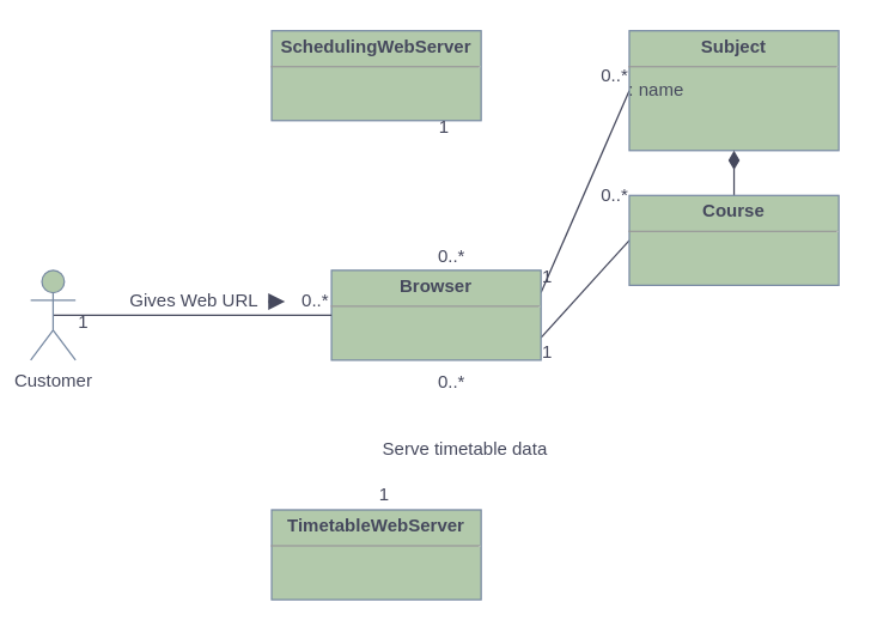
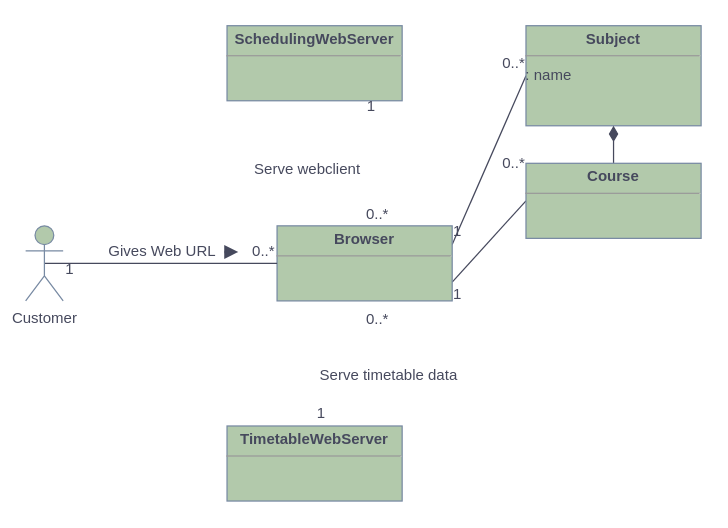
  <mxCell id="0" />
  <mxCell id="1" parent="0" />
  <mxCell id="2" style="rounded=0;orthogonalLoop=1;jettySize=auto;html=1;exitX=1;exitY=0.25;exitDx=0;exitDy=0;entryX=0;entryY=0.5;entryDx=0;entryDy=0;strokeColor=#46495D;strokeWidth=1;fontColor=#46495D;startArrow=none;startFill=0;endArrow=none;endFill=0;fillColor=#B2C9AB;" edge="1" parent="1" source="4" target="19"><mxGeometry relative="1" as="geometry" /></mxCell>
  <mxCell id="3" style="edgeStyle=none;rounded=0;orthogonalLoop=1;jettySize=auto;html=1;exitX=1;exitY=0.75;exitDx=0;exitDy=0;entryX=0;entryY=0.5;entryDx=0;entryDy=0;strokeColor=#46495D;strokeWidth=1;fontColor=#46495D;startArrow=none;startFill=0;endArrow=none;endFill=0;fillColor=#B2C9AB;" edge="1" parent="1" source="4" target="21"><mxGeometry relative="1" as="geometry" /></mxCell>
  <mxCell id="4" value="&lt;p style=&quot;margin:0px;margin-top:4px;text-align:center;&quot;&gt;&lt;b&gt;Browser&lt;/b&gt;&lt;br&gt;&lt;/p&gt;&lt;hr size=&quot;1&quot;&gt;&lt;div style=&quot;height:2px;&quot;&gt;&lt;/div&gt;" style="verticalAlign=top;align=left;overflow=fill;fontSize=12;fontFamily=Helvetica;html=1;labelBackgroundColor=none;fillColor=#B2C9AB;strokeColor=#788AA3;fontColor=#46495D;" vertex="1" parent="1"><mxGeometry x="221" y="180" width="140" height="60" as="geometry" /></mxCell>
  <mxCell id="5" value="&lt;p style=&quot;margin:0px;margin-top:4px;text-align:center;&quot;&gt;&lt;b&gt;TimetableWebServer&lt;/b&gt;&lt;br&gt;&lt;/p&gt;&lt;hr size=&quot;1&quot;&gt;&lt;div style=&quot;height:2px;&quot;&gt;&lt;/div&gt;" style="verticalAlign=top;align=left;overflow=fill;fontSize=12;fontFamily=Helvetica;html=1;labelBackgroundColor=none;fillColor=#B2C9AB;strokeColor=#788AA3;fontColor=#46495D;" vertex="1" parent="1"><mxGeometry x="181" y="340" width="140" height="60" as="geometry" /></mxCell>
  <mxCell id="6" value="0..*" style="text;html=1;align=center;verticalAlign=middle;resizable=0;points=[];autosize=1;strokeColor=none;fillColor=none;labelBackgroundColor=none;fontColor=#46495D;" vertex="1" parent="1"><mxGeometry x="190" y="186" width="40" height="30" as="geometry" /></mxCell>
  <mxCell id="7" value="1" style="text;html=1;align=center;verticalAlign=middle;resizable=0;points=[];autosize=1;strokeColor=none;fillColor=none;labelBackgroundColor=none;fontColor=#46495D;" vertex="1" parent="1"><mxGeometry x="40" y="200" width="30" height="30" as="geometry" /></mxCell>
  <mxCell id="8" value="1" style="text;html=1;align=center;verticalAlign=middle;resizable=0;points=[];autosize=1;strokeColor=none;fillColor=none;labelBackgroundColor=none;fontColor=#46495D;" vertex="1" parent="1"><mxGeometry x="241" y="315" width="30" height="30" as="geometry" /></mxCell>
  <mxCell id="9" value="0..*" style="text;html=1;align=center;verticalAlign=middle;resizable=0;points=[];autosize=1;strokeColor=none;fillColor=none;labelBackgroundColor=none;fontColor=#46495D;" vertex="1" parent="1"><mxGeometry x="281" y="240" width="40" height="30" as="geometry" /></mxCell>
  <mxCell id="10" style="edgeStyle=orthogonalEdgeStyle;rounded=0;orthogonalLoop=1;jettySize=auto;html=1;strokeColor=#46495D;strokeWidth=2;fontColor=#46495D;startArrow=none;startFill=0;endArrow=block;endFill=1;fillColor=#B2C9AB;" edge="1" parent="1"><mxGeometry relative="1" as="geometry"><mxPoint x="179" y="200.88" as="sourcePoint" /><mxPoint x="190" y="200.88" as="targetPoint" /></mxGeometry></mxCell>
  <mxCell id="11" value="Gives Web URL" style="text;html=1;align=center;verticalAlign=middle;resizable=0;points=[];autosize=1;strokeColor=none;fillColor=none;labelBackgroundColor=none;fontColor=#46495D;" vertex="1" parent="1"><mxGeometry x="74" y="186" width="110" height="30" as="geometry" /></mxCell>
  <mxCell id="12" value="&lt;p style=&quot;margin:0px;margin-top:4px;text-align:center;&quot;&gt;&lt;b&gt;SchedulingWebServer&lt;/b&gt;&lt;br&gt;&lt;/p&gt;&lt;hr size=&quot;1&quot;&gt;&lt;div style=&quot;height:2px;&quot;&gt;&lt;/div&gt;" style="verticalAlign=top;align=left;overflow=fill;fontSize=12;fontFamily=Helvetica;html=1;strokeColor=#788AA3;fontColor=#46495D;fillColor=#B2C9AB;" vertex="1" parent="1"><mxGeometry x="181" y="20" width="140" height="60" as="geometry" /></mxCell>
  <mxCell id="13" value="0..*" style="text;html=1;align=center;verticalAlign=middle;resizable=0;points=[];autosize=1;strokeColor=none;fillColor=none;labelBackgroundColor=none;fontColor=#46495D;" vertex="1" parent="1"><mxGeometry x="281" y="156" width="40" height="30" as="geometry" /></mxCell>
  <mxCell id="14" value="1" style="text;html=1;align=center;verticalAlign=middle;resizable=0;points=[];autosize=1;strokeColor=none;fillColor=none;labelBackgroundColor=none;fontColor=#46495D;" vertex="1" parent="1"><mxGeometry x="281" y="70" width="30" height="30" as="geometry" /></mxCell>
  <mxCell id="15" value="Serve timetable data" style="text;html=1;align=center;verticalAlign=middle;resizable=0;points=[];autosize=1;strokeColor=none;fillColor=none;fontColor=#46495D;" vertex="1" parent="1"><mxGeometry x="240" y="285" width="140" height="30" as="geometry" /></mxCell>
+ <mxCell id="16" value="Serve webclient" style="text;html=1;align=center;verticalAlign=middle;resizable=0;points=[];autosize=1;strokeColor=none;fillColor=none;fontColor=#46495D;" vertex="1" parent="1"><mxGeometry x="190" y="120" width="110" height="30" as="geometry" /></mxCell>
  <mxCell id="17" style="edgeStyle=orthogonalEdgeStyle;rounded=0;orthogonalLoop=1;jettySize=auto;html=1;exitX=0.5;exitY=0.5;exitDx=0;exitDy=0;exitPerimeter=0;strokeColor=#46495D;strokeWidth=1;fontColor=#46495D;startArrow=none;startFill=0;endArrow=none;endFill=0;fillColor=#B2C9AB;" edge="1" parent="1" source="18" target="4"><mxGeometry relative="1" as="geometry" /></mxCell>
  <mxCell id="18" value="Customer" style="shape=umlActor;verticalLabelPosition=bottom;verticalAlign=top;html=1;strokeColor=#788AA3;fontColor=#46495D;fillColor=#B2C9AB;" vertex="1" parent="1"><mxGeometry x="20" y="180" width="30" height="60" as="geometry" /></mxCell>
  <mxCell id="19" value="&lt;p style=&quot;margin:0px;margin-top:4px;text-align:center;&quot;&gt;&lt;b&gt;Subject&lt;/b&gt;&lt;br&gt;&lt;/p&gt;&lt;hr size=&quot;1&quot;&gt;&lt;div style=&quot;height:2px;&quot;&gt;&lt;br&gt;&lt;/div&gt;&lt;div style=&quot;height:2px;&quot;&gt;: name&lt;br&gt;&lt;br&gt;&lt;/div&gt;" style="verticalAlign=top;align=left;overflow=fill;fontSize=12;fontFamily=Helvetica;html=1;strokeColor=#788AA3;fontColor=#46495D;fillColor=#B2C9AB;" vertex="1" parent="1"><mxGeometry x="420" y="20" width="140" height="80" as="geometry" /></mxCell>
  <mxCell id="20" style="edgeStyle=none;rounded=0;orthogonalLoop=1;jettySize=auto;html=1;entryX=0.5;entryY=1;entryDx=0;entryDy=0;strokeColor=#46495D;strokeWidth=1;fontColor=#46495D;startArrow=none;startFill=0;endArrow=diamondThin;endFill=1;fillColor=#B2C9AB;endSize=10;" edge="1" parent="1" source="21" target="19"><mxGeometry relative="1" as="geometry" /></mxCell>
  <mxCell id="21" value="&lt;p style=&quot;margin:0px;margin-top:4px;text-align:center;&quot;&gt;&lt;b&gt;Course&lt;/b&gt;&lt;br&gt;&lt;/p&gt;&lt;hr size=&quot;1&quot;&gt;&lt;div style=&quot;height:2px;&quot;&gt;&lt;/div&gt;" style="verticalAlign=top;align=left;overflow=fill;fontSize=12;fontFamily=Helvetica;html=1;strokeColor=#788AA3;fontColor=#46495D;fillColor=#B2C9AB;" vertex="1" parent="1"><mxGeometry x="420" y="130" width="140" height="60" as="geometry" /></mxCell>
  <mxCell id="22" value="0..*" style="text;html=1;align=center;verticalAlign=middle;resizable=0;points=[];autosize=1;strokeColor=none;fillColor=none;labelBackgroundColor=none;fontColor=#46495D;" vertex="1" parent="1"><mxGeometry x="390" y="115" width="40" height="30" as="geometry" /></mxCell>
  <mxCell id="23" value="1" style="text;html=1;align=center;verticalAlign=middle;resizable=0;points=[];autosize=1;strokeColor=none;fillColor=none;labelBackgroundColor=none;fontColor=#46495D;" vertex="1" parent="1"><mxGeometry x="350" y="170" width="30" height="30" as="geometry" /></mxCell>
  <mxCell id="24" value="1" style="text;html=1;align=center;verticalAlign=middle;resizable=0;points=[];autosize=1;strokeColor=none;fillColor=none;labelBackgroundColor=none;fontColor=#46495D;" vertex="1" parent="1"><mxGeometry x="350" y="220" width="30" height="30" as="geometry" /></mxCell>
  <mxCell id="25" value="0..*" style="text;html=1;align=center;verticalAlign=middle;resizable=0;points=[];autosize=1;strokeColor=none;fillColor=none;labelBackgroundColor=none;fontColor=#46495D;" vertex="1" parent="1"><mxGeometry x="390" y="35" width="40" height="30" as="geometry" /></mxCell>
